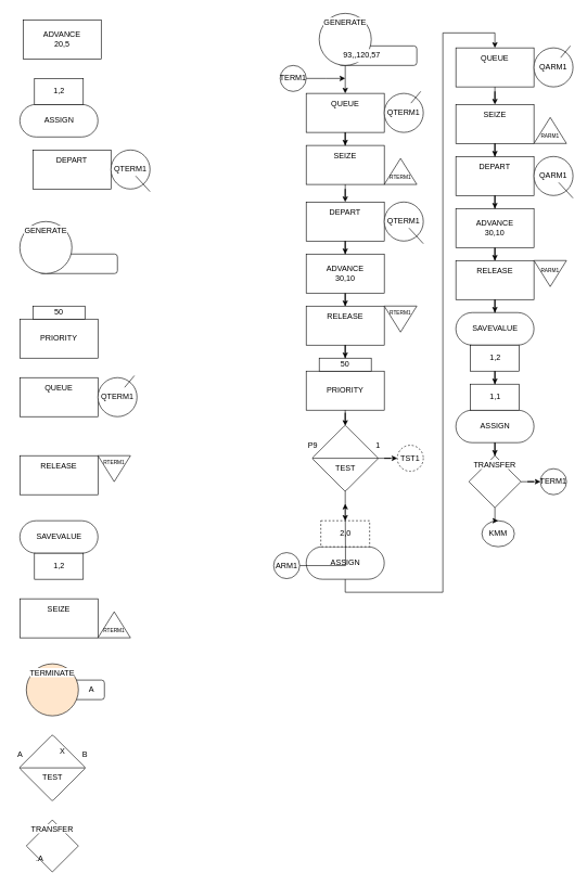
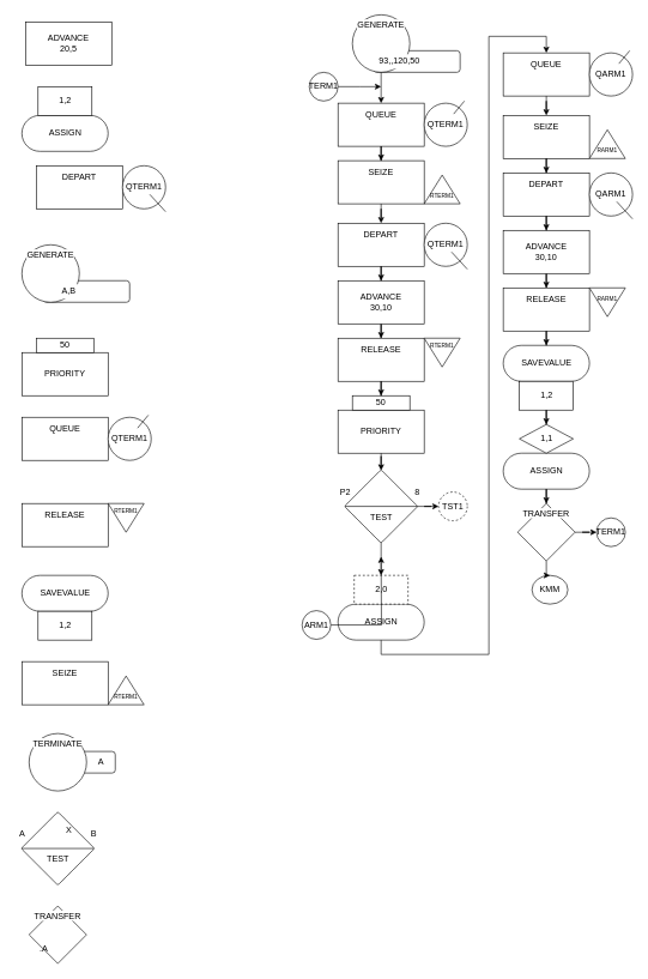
  <mxCell id="0" />
  <mxCell id="1" parent="0" />
  <mxCell id="2" value="ADVANCE&lt;br&gt;20,5" style="rounded=0;whiteSpace=wrap;html=1;" parent="1" vertex="1"><mxGeometry x="35" y="30" width="120" height="60" as="geometry" /></mxCell>
  <mxCell id="3" value="" style="group" parent="1" vertex="1" connectable="0"><mxGeometry x="30" y="120" width="120" height="90" as="geometry" /></mxCell>
  <mxCell id="4" value="ASSIGN" style="html=1;dashed=0;whitespace=wrap;shape=mxgraph.dfd.start" parent="3" vertex="1"><mxGeometry y="40" width="120" height="50" as="geometry" /></mxCell>
  <mxCell id="5" value="1,2" style="rounded=0;whiteSpace=wrap;html=1;" parent="3" vertex="1"><mxGeometry x="22.5" width="75" height="40" as="geometry" /></mxCell>
  <mxCell id="6" value="" style="group" parent="1" vertex="1" connectable="0"><mxGeometry x="50" y="230" width="180" height="64" as="geometry" /></mxCell>
  <mxCell id="7" value="DEPART&lt;br&gt;&lt;br&gt;&lt;br&gt;" style="rounded=0;whiteSpace=wrap;html=1;" parent="6" vertex="1"><mxGeometry width="120" height="60" as="geometry" /></mxCell>
  <mxCell id="8" value="QTERM1" style="ellipse;whiteSpace=wrap;html=1;aspect=fixed;" parent="6" vertex="1"><mxGeometry x="120" width="60" height="60" as="geometry" /></mxCell>
  <mxCell id="9" value="" style="endArrow=none;html=1;rounded=0;" parent="6" edge="1"><mxGeometry width="50" height="50" relative="1" as="geometry"><mxPoint x="158" y="40" as="sourcePoint" /><mxPoint x="180" y="64" as="targetPoint" /></mxGeometry></mxCell>
  <mxCell id="10" value="" style="group" parent="1" vertex="1" connectable="0"><mxGeometry x="30" y="470" width="120" height="80" as="geometry" /></mxCell>
  <mxCell id="11" value="PRIORITY&lt;br&gt;" style="rounded=0;whiteSpace=wrap;html=1;strokeColor=#000000;fillColor=default;" parent="10" vertex="1"><mxGeometry y="20" width="120" height="60" as="geometry" /></mxCell>
  <mxCell id="12" value="50" style="rounded=0;whiteSpace=wrap;html=1;strokeColor=#000000;fillColor=default;" parent="10" vertex="1"><mxGeometry x="20" width="80" height="20" as="geometry" /></mxCell>
  <mxCell id="13" value="" style="group" parent="1" vertex="1" connectable="0"><mxGeometry x="30" y="577" width="180" height="63" as="geometry" /></mxCell>
  <mxCell id="14" value="QUEUE&lt;br&gt;&lt;br&gt;&lt;br&gt;" style="rounded=0;whiteSpace=wrap;html=1;" parent="13" vertex="1"><mxGeometry y="3" width="120" height="60" as="geometry" /></mxCell>
  <mxCell id="15" value="QTERM1" style="ellipse;whiteSpace=wrap;html=1;aspect=fixed;" parent="13" vertex="1"><mxGeometry x="120" y="3" width="60" height="60" as="geometry" /></mxCell>
  <mxCell id="16" value="" style="endArrow=none;html=1;rounded=0;" parent="13" edge="1"><mxGeometry width="50" height="50" relative="1" as="geometry"><mxPoint x="176" as="sourcePoint" /><mxPoint x="161" y="18" as="targetPoint" /></mxGeometry></mxCell>
  <mxCell id="17" value="" style="group" parent="1" vertex="1" connectable="0"><mxGeometry x="30" y="700" width="170" height="60" as="geometry" /></mxCell>
  <mxCell id="18" value="RELEASE&lt;br&gt;&lt;br&gt;&lt;br&gt;" style="rounded=0;whiteSpace=wrap;html=1;strokeColor=#000000;fillColor=default;" parent="17" vertex="1"><mxGeometry width="120" height="60" as="geometry" /></mxCell>
  <mxCell id="19" value="RTERM1&lt;br style=&quot;font-size: 8px;&quot;&gt;&lt;br style=&quot;font-size: 8px;&quot;&gt;&lt;br style=&quot;font-size: 8px;&quot;&gt;" style="triangle;whiteSpace=wrap;html=1;dashed=0;direction=south;strokeColor=#000000;fillColor=default;fontSize=8;" parent="17" vertex="1"><mxGeometry x="120" width="50" height="40" as="geometry" /></mxCell>
  <mxCell id="20" value="" style="group" parent="1" vertex="1" connectable="0"><mxGeometry x="30" y="800" width="120" height="90" as="geometry" /></mxCell>
  <mxCell id="21" value="SAVEVALUE" style="html=1;dashed=0;whitespace=wrap;shape=mxgraph.dfd.start" parent="20" vertex="1"><mxGeometry width="120" height="50" as="geometry" /></mxCell>
  <mxCell id="22" value="1,2" style="rounded=0;whiteSpace=wrap;html=1;" parent="20" vertex="1"><mxGeometry x="22.5" y="50" width="75" height="40" as="geometry" /></mxCell>
  <mxCell id="23" value="" style="group" parent="1" vertex="1" connectable="0"><mxGeometry x="30" y="920" width="170" height="60" as="geometry" /></mxCell>
  <mxCell id="24" value="SEIZE&lt;br&gt;&lt;br&gt;&lt;br&gt;" style="rounded=0;whiteSpace=wrap;html=1;strokeColor=#000000;fillColor=default;" parent="23" vertex="1"><mxGeometry width="120" height="60" as="geometry" /></mxCell>
  <mxCell id="25" value="&lt;br&gt;&lt;br&gt;RTERM1" style="triangle;whiteSpace=wrap;html=1;dashed=0;direction=south;strokeColor=#000000;fillColor=default;fontSize=8;flipV=1;" parent="23" vertex="1"><mxGeometry x="120" y="20" width="50" height="40" as="geometry" /></mxCell>
  <mxCell id="26" value="" style="group" parent="1" vertex="1" connectable="0"><mxGeometry y="1130" width="120" height="100" as="geometry" x="20" /></mxCell>
  <mxCell id="27" value="" style="verticalLabelPosition=bottom;verticalAlign=top;html=1;shape=mxgraph.flowchart.sort;fontSize=12;strokeColor=#000000;fillColor=default;" parent="26" vertex="1"><mxGeometry x="10" width="100" height="100" as="geometry" /></mxCell>
  <mxCell id="28" value="TEST" style="text;html=1;align=center;verticalAlign=middle;resizable=0;points=[];autosize=1;strokeColor=none;fillColor=none;fontSize=12;" parent="26" vertex="1"><mxGeometry x="35" y="55" width="50" height="20" as="geometry" /></mxCell>
  <mxCell id="29" value="X" style="text;html=1;align=center;verticalAlign=middle;resizable=0;points=[];autosize=1;strokeColor=none;fillColor=none;fontSize=12;" parent="26" vertex="1"><mxGeometry x="65" y="15" width="20" height="20" as="geometry" /></mxCell>
  <mxCell id="30" value="A" style="text;html=1;align=center;verticalAlign=middle;resizable=0;points=[];autosize=1;strokeColor=none;fillColor=none;fontSize=12;" parent="26" vertex="1"><mxGeometry y="20" width="20" height="20" as="geometry" /></mxCell>
  <mxCell id="31" value="B" style="text;html=1;align=center;verticalAlign=middle;resizable=0;points=[];autosize=1;strokeColor=none;fillColor=none;fontSize=12;" parent="26" vertex="1"><mxGeometry x="100" y="20" width="20" height="20" as="geometry" /></mxCell>
  <mxCell id="32" value="" style="group" parent="1" vertex="1" connectable="0"><mxGeometry x="30" y="340" width="150" height="80" as="geometry" /></mxCell>
  <mxCell id="33" value="" style="rounded=1;whiteSpace=wrap;html=1;" parent="32" vertex="1"><mxGeometry x="30" y="50" width="120" height="30" as="geometry" /></mxCell>
  <mxCell id="34" value="GENERATE" style="ellipse;whiteSpace=wrap;html=1;aspect=fixed;verticalAlign=top;labelBackgroundColor=default;labelBorderColor=none;" parent="32" vertex="1"><mxGeometry width="80" height="80" as="geometry" /></mxCell>
+ <mxCell id="35" value="A,B" style="text;html=1;align=center;verticalAlign=middle;resizable=0;points=[];autosize=1;strokeColor=none;fillColor=default;" parent="32" vertex="1"><mxGeometry x="50" y="55" width="30" height="20" as="geometry" /></mxCell>
  <mxCell id="36" value="" style="group" parent="1" vertex="1" connectable="0"><mxGeometry x="40" y="1020" width="120" height="80" as="geometry" /></mxCell>
  <mxCell id="37" value="" style="rounded=1;whiteSpace=wrap;html=1;" parent="36" vertex="1"><mxGeometry x="65" y="25" width="55" height="30" as="geometry" /></mxCell>
- <mxCell id="38" value="TERMINATE" style="ellipse;whiteSpace=wrap;html=1;aspect=fixed;verticalAlign=top;labelBackgroundColor=default;fillColor=#ffe6cc;" parent="36" vertex="1"><mxGeometry width="80" height="80" as="geometry" /></mxCell>
+ <mxCell id="38" value="TERMINATE" style="ellipse;whiteSpace=wrap;html=1;aspect=fixed;verticalAlign=top;labelBackgroundColor=default;" parent="36" vertex="1"><mxGeometry width="80" height="80" as="geometry" /></mxCell>
  <mxCell id="39" value="A" style="text;html=1;align=center;verticalAlign=middle;resizable=0;points=[];autosize=1;strokeColor=none;fillColor=default;" parent="36" vertex="1"><mxGeometry x="90" y="30" width="20" height="20" as="geometry" /></mxCell>
  <mxCell id="40" value="" style="group" parent="1" vertex="1" connectable="0"><mxGeometry x="40" y="1260" width="80" height="80" as="geometry" /></mxCell>
  <mxCell id="41" value="TRANSFER" style="rhombus;whiteSpace=wrap;html=1;fontSize=12;strokeColor=#000000;fillColor=default;labelPosition=center;verticalLabelPosition=middle;align=center;verticalAlign=top;labelBackgroundColor=default;" parent="40" vertex="1"><mxGeometry width="80" height="80" as="geometry" /></mxCell>
  <mxCell id="42" value=".A" style="text;html=1;align=center;verticalAlign=middle;resizable=0;points=[];autosize=1;strokeColor=none;fillColor=none;fontSize=12;" parent="40" vertex="1"><mxGeometry x="5" y="50" width="30" height="20" as="geometry" /></mxCell>
  <mxCell id="43" value="" style="group" parent="1" vertex="1" connectable="0"><mxGeometry x="490" width="150" height="80" as="geometry" y="20" /></mxCell>
  <mxCell id="44" value="" style="rounded=1;whiteSpace=wrap;html=1;" parent="43" vertex="1"><mxGeometry x="30" y="50" width="120" height="30" as="geometry" /></mxCell>
  <mxCell id="45" value="GENERATE" style="ellipse;whiteSpace=wrap;html=1;aspect=fixed;verticalAlign=top;labelBackgroundColor=default;labelBorderColor=none;" parent="43" vertex="1"><mxGeometry width="80" height="80" as="geometry" /></mxCell>
- <mxCell id="46" value="93,,120,57" style="text;html=1;align=center;verticalAlign=middle;resizable=0;points=[];autosize=1;strokeColor=none;fillColor=default;labelBackgroundColor=none;" parent="43" vertex="1"><mxGeometry x="30" y="55" width="70" height="20" as="geometry" /></mxCell>
+ <mxCell id="46" value="93,,120,50" style="text;html=1;align=center;verticalAlign=middle;resizable=0;points=[];autosize=1;strokeColor=none;fillColor=default;labelBackgroundColor=none;" parent="43" vertex="1"><mxGeometry x="30" y="55" width="70" height="20" as="geometry" /></mxCell>
  <mxCell id="47" value="" style="group" vertex="1" connectable="0" parent="1"><mxGeometry x="470" y="140" width="180" height="63" as="geometry" /></mxCell>
  <mxCell id="48" value="QUEUE&lt;br&gt;&lt;br&gt;&lt;br&gt;" style="rounded=0;whiteSpace=wrap;html=1;" vertex="1" parent="47"><mxGeometry y="3" width="120" height="60" as="geometry" /></mxCell>
  <mxCell id="49" value="QTERM1" style="ellipse;whiteSpace=wrap;html=1;aspect=fixed;" vertex="1" parent="47"><mxGeometry x="120" y="3" width="60" height="60" as="geometry" /></mxCell>
  <mxCell id="50" value="" style="endArrow=none;html=1;rounded=0;" edge="1" parent="47"><mxGeometry width="50" height="50" relative="1" as="geometry"><mxPoint x="176" as="sourcePoint" /><mxPoint x="161" y="18" as="targetPoint" /></mxGeometry></mxCell>
  <mxCell id="51" style="edgeStyle=orthogonalEdgeStyle;rounded=0;orthogonalLoop=1;jettySize=auto;html=1;entryX=0.5;entryY=0;entryDx=0;entryDy=0;" edge="1" parent="1" source="45" target="48"><mxGeometry relative="1" as="geometry" /></mxCell>
  <mxCell id="52" value="" style="group" vertex="1" connectable="0" parent="1"><mxGeometry x="470" y="223" width="170" height="60" as="geometry" /></mxCell>
  <mxCell id="53" value="SEIZE&lt;br&gt;&lt;br&gt;&lt;br&gt;" style="rounded=0;whiteSpace=wrap;html=1;strokeColor=#000000;fillColor=default;" vertex="1" parent="52"><mxGeometry width="120" height="60" as="geometry" /></mxCell>
  <mxCell id="54" value="&lt;br&gt;&lt;br&gt;RTERM1" style="triangle;whiteSpace=wrap;html=1;dashed=0;direction=south;strokeColor=#000000;fillColor=default;fontSize=8;flipV=1;" vertex="1" parent="52"><mxGeometry x="120" y="20" width="50" height="40" as="geometry" /></mxCell>
  <mxCell id="55" value="" style="edgeStyle=orthogonalEdgeStyle;rounded=0;orthogonalLoop=1;jettySize=auto;html=1;" edge="1" parent="1" source="48" target="53"><mxGeometry relative="1" as="geometry" /></mxCell>
  <mxCell id="56" value="" style="group" vertex="1" connectable="0" parent="1"><mxGeometry x="470" y="310" width="180" height="64" as="geometry" /></mxCell>
  <mxCell id="57" value="DEPART&lt;br&gt;&lt;br&gt;&lt;br&gt;" style="rounded=0;whiteSpace=wrap;html=1;" vertex="1" parent="56"><mxGeometry width="120" height="60" as="geometry" /></mxCell>
  <mxCell id="58" value="QTERM1" style="ellipse;whiteSpace=wrap;html=1;aspect=fixed;" vertex="1" parent="56"><mxGeometry x="120" width="60" height="60" as="geometry" /></mxCell>
  <mxCell id="59" value="" style="endArrow=none;html=1;rounded=0;" edge="1" parent="56"><mxGeometry width="50" height="50" relative="1" as="geometry"><mxPoint x="158" y="40" as="sourcePoint" /><mxPoint x="180" y="64" as="targetPoint" /></mxGeometry></mxCell>
  <mxCell id="60" value="" style="edgeStyle=orthogonalEdgeStyle;rounded=0;orthogonalLoop=1;jettySize=auto;html=1;" edge="1" parent="1" source="53" target="57"><mxGeometry relative="1" as="geometry" /></mxCell>
  <mxCell id="61" value="" style="edgeStyle=orthogonalEdgeStyle;rounded=0;orthogonalLoop=1;jettySize=auto;html=1;" edge="1" parent="1" source="62" target="65"><mxGeometry relative="1" as="geometry" /></mxCell>
  <mxCell id="62" value="ADVANCE&lt;br&gt;30,10" style="rounded=0;whiteSpace=wrap;html=1;" vertex="1" parent="1"><mxGeometry x="470" y="390" width="120" height="60" as="geometry" /></mxCell>
  <mxCell id="63" value="" style="edgeStyle=orthogonalEdgeStyle;rounded=0;orthogonalLoop=1;jettySize=auto;html=1;" edge="1" parent="1" source="57" target="62"><mxGeometry relative="1" as="geometry" /></mxCell>
  <mxCell id="64" value="" style="group" vertex="1" connectable="0" parent="1"><mxGeometry x="470" y="470" width="170" height="60" as="geometry" /></mxCell>
  <mxCell id="65" value="RELEASE&lt;br&gt;&lt;br&gt;&lt;br&gt;" style="rounded=0;whiteSpace=wrap;html=1;strokeColor=#000000;fillColor=default;" vertex="1" parent="64"><mxGeometry width="120" height="60" as="geometry" /></mxCell>
  <mxCell id="66" value="RTERM1&lt;br style=&quot;font-size: 8px;&quot;&gt;&lt;br style=&quot;font-size: 8px;&quot;&gt;&lt;br style=&quot;font-size: 8px;&quot;&gt;" style="triangle;whiteSpace=wrap;html=1;dashed=0;direction=south;strokeColor=#000000;fillColor=default;fontSize=8;" vertex="1" parent="64"><mxGeometry x="120" width="50" height="40" as="geometry" /></mxCell>
  <mxCell id="67" value="" style="group" vertex="1" connectable="0" parent="1"><mxGeometry x="470" y="550" width="120" height="80" as="geometry" /></mxCell>
  <mxCell id="68" value="PRIORITY&lt;br&gt;" style="rounded=0;whiteSpace=wrap;html=1;strokeColor=#000000;fillColor=default;" vertex="1" parent="67"><mxGeometry y="20" width="120" height="60" as="geometry" /></mxCell>
  <mxCell id="69" value="50" style="rounded=0;whiteSpace=wrap;html=1;strokeColor=#000000;fillColor=default;" vertex="1" parent="67"><mxGeometry x="20" width="80" height="20" as="geometry" /></mxCell>
  <mxCell id="70" value="" style="edgeStyle=orthogonalEdgeStyle;rounded=0;orthogonalLoop=1;jettySize=auto;html=1;" edge="1" parent="1" source="65" target="69"><mxGeometry relative="1" as="geometry" /></mxCell>
  <mxCell id="71" value="" style="group" vertex="1" connectable="0" parent="1"><mxGeometry x="470" y="654" width="120" height="100" as="geometry" /></mxCell>
  <mxCell id="72" value="" style="verticalLabelPosition=bottom;verticalAlign=top;html=1;shape=mxgraph.flowchart.sort;fontSize=12;strokeColor=#000000;fillColor=default;" vertex="1" parent="71"><mxGeometry x="10" width="100" height="100" as="geometry" /></mxCell>
  <mxCell id="73" value="TEST" style="text;html=1;align=center;verticalAlign=middle;resizable=0;points=[];autosize=1;strokeColor=none;fillColor=none;fontSize=12;" vertex="1" parent="71"><mxGeometry x="35" y="55" width="50" height="20" as="geometry" /></mxCell>
- <mxCell id="74" value="P9" style="text;html=1;align=center;verticalAlign=middle;resizable=0;points=[];autosize=1;strokeColor=none;fillColor=none;fontSize=12;" vertex="1" parent="71"><mxGeometry x="-5" y="20" width="30" height="20" as="geometry" /></mxCell>
- <mxCell id="75" value="1" style="text;html=1;align=center;verticalAlign=middle;resizable=0;points=[];autosize=1;strokeColor=none;fillColor=none;fontSize=12;" vertex="1" parent="71"><mxGeometry x="100" y="20" width="20" height="20" as="geometry" /></mxCell>
+ <mxCell id="74" value="P2" style="text;html=1;align=center;verticalAlign=middle;resizable=0;points=[];autosize=1;strokeColor=none;fillColor=none;fontSize=12;" vertex="1" parent="71"><mxGeometry x="-5" y="20" width="30" height="20" as="geometry" /></mxCell>
+ <mxCell id="75" value="8" style="text;html=1;align=center;verticalAlign=middle;resizable=0;points=[];autosize=1;strokeColor=none;fillColor=none;fontSize=12;" vertex="1" parent="71"><mxGeometry x="100" y="20" width="20" height="20" as="geometry" /></mxCell>
  <mxCell id="76" value="" style="edgeStyle=orthogonalEdgeStyle;rounded=0;orthogonalLoop=1;jettySize=auto;html=1;entryX=0.5;entryY=0;entryDx=0;entryDy=0;entryPerimeter=0;" edge="1" parent="1" source="68" target="72"><mxGeometry relative="1" as="geometry"><mxPoint x="530" y="720" as="targetPoint" /></mxGeometry></mxCell>
  <mxCell id="77" value="TST1" style="ellipse;whiteSpace=wrap;html=1;aspect=fixed;dashed=1;" vertex="1" parent="1"><mxGeometry x="610" y="684" width="40" height="40" as="geometry" /></mxCell>
  <mxCell id="78" value="" style="group" vertex="1" connectable="0" parent="1"><mxGeometry x="470" y="800" width="120" height="90" as="geometry" /></mxCell>
  <mxCell id="79" value="ASSIGN" style="html=1;dashed=0;whitespace=wrap;shape=mxgraph.dfd.start" vertex="1" parent="78"><mxGeometry y="40" width="120" height="50" as="geometry" /></mxCell>
  <mxCell id="80" value="2,0" style="rounded=0;whiteSpace=wrap;html=1;dashed=1;" vertex="1" parent="78"><mxGeometry x="22.5" width="75" height="40" as="geometry" /></mxCell>
  <mxCell id="81" value="" style="edgeStyle=orthogonalEdgeStyle;rounded=0;orthogonalLoop=1;jettySize=auto;html=1;" edge="1" parent="1" source="72" target="80"><mxGeometry relative="1" as="geometry" /></mxCell>
  <mxCell id="82" value="" style="group" vertex="1" connectable="0" parent="1"><mxGeometry x="700" y="70" width="180" height="63" as="geometry" /></mxCell>
  <mxCell id="83" value="QUEUE&lt;br&gt;&lt;br&gt;&lt;br&gt;" style="rounded=0;whiteSpace=wrap;html=1;" vertex="1" parent="82"><mxGeometry y="3" width="120" height="60" as="geometry" /></mxCell>
  <mxCell id="84" value="QARM1" style="ellipse;whiteSpace=wrap;html=1;aspect=fixed;" vertex="1" parent="82"><mxGeometry x="120" y="3" width="60" height="60" as="geometry" /></mxCell>
  <mxCell id="85" value="" style="endArrow=none;html=1;rounded=0;" edge="1" parent="82"><mxGeometry width="50" height="50" relative="1" as="geometry"><mxPoint x="176" as="sourcePoint" /><mxPoint x="161" y="18" as="targetPoint" /></mxGeometry></mxCell>
  <mxCell id="86" value="" style="group" vertex="1" connectable="0" parent="1"><mxGeometry x="700" y="160" width="170" height="60" as="geometry" /></mxCell>
  <mxCell id="87" value="SEIZE&lt;br&gt;&lt;br&gt;&lt;br&gt;" style="rounded=0;whiteSpace=wrap;html=1;strokeColor=#000000;fillColor=default;" vertex="1" parent="86"><mxGeometry width="120" height="60" as="geometry" /></mxCell>
  <mxCell id="88" value="&lt;br&gt;&lt;br&gt;RARM1" style="triangle;whiteSpace=wrap;html=1;dashed=0;direction=south;strokeColor=#000000;fillColor=default;fontSize=8;flipV=1;" vertex="1" parent="86"><mxGeometry x="120" y="20" width="50" height="40" as="geometry" /></mxCell>
  <mxCell id="89" value="" style="edgeStyle=orthogonalEdgeStyle;rounded=0;orthogonalLoop=1;jettySize=auto;html=1;" edge="1" parent="1" source="83" target="87"><mxGeometry relative="1" as="geometry" /></mxCell>
  <mxCell id="90" value="" style="group" vertex="1" connectable="0" parent="1"><mxGeometry x="700" y="240" width="180" height="64" as="geometry" /></mxCell>
  <mxCell id="91" value="DEPART&lt;br&gt;&lt;br&gt;&lt;br&gt;" style="rounded=0;whiteSpace=wrap;html=1;" vertex="1" parent="90"><mxGeometry width="120" height="60" as="geometry" /></mxCell>
  <mxCell id="92" value="QARM1" style="ellipse;whiteSpace=wrap;html=1;aspect=fixed;" vertex="1" parent="90"><mxGeometry x="120" width="60" height="60" as="geometry" /></mxCell>
  <mxCell id="93" value="" style="endArrow=none;html=1;rounded=0;" edge="1" parent="90"><mxGeometry width="50" height="50" relative="1" as="geometry"><mxPoint x="158" y="40" as="sourcePoint" /><mxPoint x="180" y="64" as="targetPoint" /></mxGeometry></mxCell>
  <mxCell id="94" value="" style="edgeStyle=orthogonalEdgeStyle;rounded=0;orthogonalLoop=1;jettySize=auto;html=1;" edge="1" parent="1" source="87" target="91"><mxGeometry relative="1" as="geometry" /></mxCell>
  <mxCell id="95" value="" style="edgeStyle=orthogonalEdgeStyle;rounded=0;orthogonalLoop=1;jettySize=auto;html=1;" edge="1" parent="1" source="96" target="99"><mxGeometry relative="1" as="geometry" /></mxCell>
  <mxCell id="96" value="ADVANCE&lt;br&gt;30,10" style="rounded=0;whiteSpace=wrap;html=1;" vertex="1" parent="1"><mxGeometry x="700" y="320" width="120" height="60" as="geometry" /></mxCell>
  <mxCell id="97" value="" style="edgeStyle=orthogonalEdgeStyle;rounded=0;orthogonalLoop=1;jettySize=auto;html=1;" edge="1" parent="1" source="91" target="96"><mxGeometry relative="1" as="geometry" /></mxCell>
  <mxCell id="98" value="" style="group" vertex="1" connectable="0" parent="1"><mxGeometry x="700" y="400" width="170" height="60" as="geometry" /></mxCell>
  <mxCell id="99" value="RELEASE&lt;br&gt;&lt;br&gt;&lt;br&gt;" style="rounded=0;whiteSpace=wrap;html=1;strokeColor=#000000;fillColor=default;" vertex="1" parent="98"><mxGeometry width="120" height="60" as="geometry" /></mxCell>
  <mxCell id="100" value="RARM1&lt;br style=&quot;font-size: 8px;&quot;&gt;&lt;br style=&quot;font-size: 8px;&quot;&gt;" style="triangle;whiteSpace=wrap;html=1;dashed=0;direction=south;strokeColor=#000000;fillColor=default;fontSize=8;" vertex="1" parent="98"><mxGeometry x="120" width="50" height="40" as="geometry" /></mxCell>
  <mxCell id="101" value="" style="group" vertex="1" connectable="0" parent="1"><mxGeometry x="700" y="480" width="120" height="90" as="geometry" /></mxCell>
  <mxCell id="102" value="SAVEVALUE" style="html=1;dashed=0;whitespace=wrap;shape=mxgraph.dfd.start" vertex="1" parent="101"><mxGeometry width="120" height="50" as="geometry" /></mxCell>
  <mxCell id="103" value="1,2" style="rounded=0;whiteSpace=wrap;html=1;" vertex="1" parent="101"><mxGeometry x="22.5" y="50" width="75" height="40" as="geometry" /></mxCell>
  <mxCell id="104" style="edgeStyle=orthogonalEdgeStyle;rounded=0;orthogonalLoop=1;jettySize=auto;html=1;entryX=0.5;entryY=0.5;entryDx=0;entryDy=-25;entryPerimeter=0;" edge="1" parent="1" source="99" target="102"><mxGeometry relative="1" as="geometry" /></mxCell>
  <mxCell id="105" value="" style="group" vertex="1" connectable="0" parent="1"><mxGeometry x="700" y="590" width="120" height="90" as="geometry" /></mxCell>
  <mxCell id="106" value="ASSIGN" style="html=1;dashed=0;whitespace=wrap;shape=mxgraph.dfd.start" vertex="1" parent="105"><mxGeometry y="40" width="120" height="50" as="geometry" /></mxCell>
- <mxCell id="107" value="1,1" style="rounded=0;whiteSpace=wrap;html=1;" vertex="1" parent="105"><mxGeometry x="22.5" width="75" height="40" as="geometry" /></mxCell>
+ <mxCell id="107" value="1,1" style="rhombus;whiteSpace=wrap;html=1;" vertex="1" parent="105"><mxGeometry x="22.5" width="75" height="40" as="geometry" /></mxCell>
  <mxCell id="108" value="" style="edgeStyle=orthogonalEdgeStyle;rounded=0;orthogonalLoop=1;jettySize=auto;html=1;" edge="1" parent="1" source="103" target="107"><mxGeometry relative="1" as="geometry" /></mxCell>
  <mxCell id="109" value="" style="group" vertex="1" connectable="0" parent="1"><mxGeometry x="720" y="700" width="80" height="80" as="geometry" /></mxCell>
  <mxCell id="110" value="TRANSFER" style="rhombus;whiteSpace=wrap;html=1;fontSize=12;strokeColor=#000000;fillColor=default;labelPosition=center;verticalLabelPosition=middle;align=center;verticalAlign=top;labelBackgroundColor=default;" vertex="1" parent="109"><mxGeometry width="80" height="80" as="geometry" /></mxCell>
  <mxCell id="111" style="edgeStyle=orthogonalEdgeStyle;rounded=0;orthogonalLoop=1;jettySize=auto;html=1;entryX=0.5;entryY=0;entryDx=0;entryDy=0;" edge="1" parent="1" source="106" target="110"><mxGeometry relative="1" as="geometry" /></mxCell>
  <mxCell id="112" value="TERM1" style="ellipse;whiteSpace=wrap;html=1;aspect=fixed;" vertex="1" parent="1"><mxGeometry x="830" y="720" width="40" height="40" as="geometry" /></mxCell>
  <mxCell id="113" value="" style="edgeStyle=orthogonalEdgeStyle;rounded=0;orthogonalLoop=1;jettySize=auto;html=1;" edge="1" parent="1" source="110" target="112"><mxGeometry relative="1" as="geometry" /></mxCell>
  <mxCell id="114" value="KMM" style="ellipse;whiteSpace=wrap;html=1;aspect=fixed;" vertex="1" parent="1"><mxGeometry x="740" y="800" width="50" height="40" as="geometry" /></mxCell>
  <mxCell id="115" value="" style="edgeStyle=orthogonalEdgeStyle;rounded=0;orthogonalLoop=1;jettySize=auto;html=1;" edge="1" parent="1" source="110" target="114"><mxGeometry relative="1" as="geometry" /></mxCell>
  <mxCell id="116" style="edgeStyle=orthogonalEdgeStyle;rounded=0;orthogonalLoop=1;jettySize=auto;html=1;" edge="1" parent="1" source="117"><mxGeometry relative="1" as="geometry"><mxPoint x="530" y="774" as="targetPoint" /></mxGeometry></mxCell>
  <mxCell id="117" value="ARM1" style="ellipse;whiteSpace=wrap;html=1;aspect=fixed;" vertex="1" parent="1"><mxGeometry x="420" y="849" width="40" height="40" as="geometry" /></mxCell>
  <mxCell id="118" style="edgeStyle=orthogonalEdgeStyle;rounded=0;orthogonalLoop=1;jettySize=auto;html=1;" edge="1" parent="1" source="119"><mxGeometry relative="1" as="geometry"><mxPoint x="530" y="120" as="targetPoint" /></mxGeometry></mxCell>
  <mxCell id="119" value="TERM1" style="ellipse;whiteSpace=wrap;html=1;aspect=fixed;" vertex="1" parent="1"><mxGeometry x="430" y="100" width="40" height="40" as="geometry" /></mxCell>
  <mxCell id="120" style="edgeStyle=orthogonalEdgeStyle;rounded=0;orthogonalLoop=1;jettySize=auto;html=1;entryX=0;entryY=0.5;entryDx=0;entryDy=0;" edge="1" parent="1" source="72" target="77"><mxGeometry relative="1" as="geometry" /></mxCell>
  <mxCell id="121" style="edgeStyle=orthogonalEdgeStyle;rounded=0;orthogonalLoop=1;jettySize=auto;html=1;entryX=0.5;entryY=0;entryDx=0;entryDy=0;" edge="1" parent="1" source="79" target="83"><mxGeometry relative="1" as="geometry"><Array as="points"><mxPoint x="530" y="910" /><mxPoint x="680" y="910" /><mxPoint x="680" y="50" /><mxPoint x="760" y="50" /></Array></mxGeometry></mxCell>
